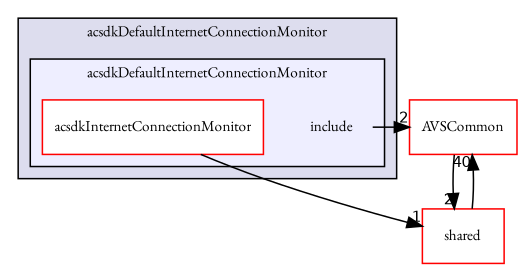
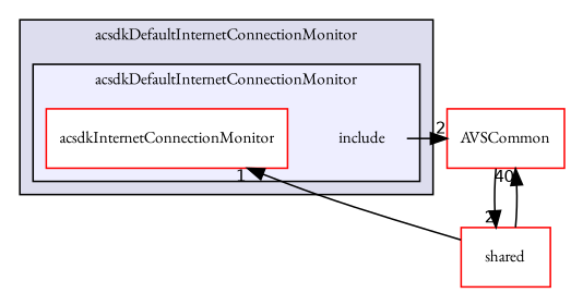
  digraph {
    compound=true
    fontname="EB Garamond"
    node [fontname="EB Garamond" fontsize=10 shape=box color=red fillcolor=white style=filled]
    edge [fontname="EB Garamond" headlabel=2 labeldistance=1.5 labelfontname=Helvetica labelfontsize=10]
    n1 [label=include shape=plaintext color="" fillcolor="" style=""]
    n2 [label=acsdkInternetConnectionMonitor]
    n3 [label=AVSCommon]
    n4 [label=shared]
    subgraph cluster_1 {
      bgcolor="#ddddee"
      fontsize=10
      label=acsdkDefaultInternetConnectionMonitor
      pencolor=black
      subgraph cluster_2 {
        bgcolor="#eeeeff"
        fontsize=10
        label=acsdkDefaultInternetConnectionMonitor
        pencolor=black
        n1
        n2
      }
    }
    n1 -> n3
-   n2 -> n4 [headlabel=1]
+   n4 -> n2 [headlabel=1]
    n3 -> n4
    n4 -> n3 [headlabel=40]
  }
